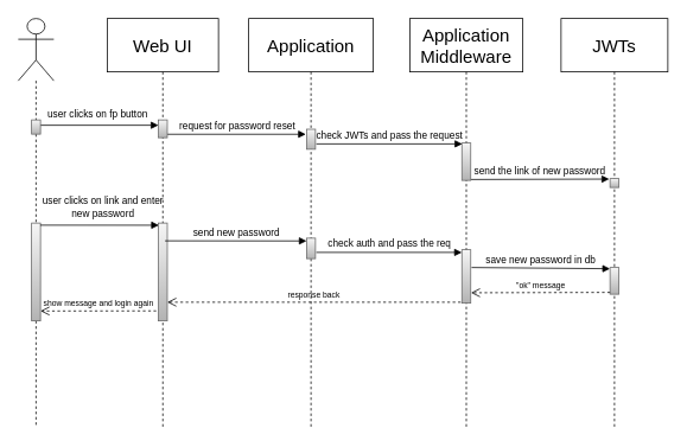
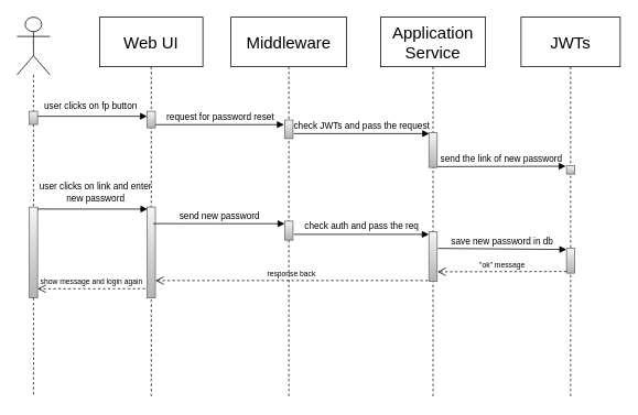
  <mxCell id="0" />
  <mxCell id="1" parent="0" />
  <mxCell id="2" value="" style="shape=umlLifeline;participant=umlActor;perimeter=lifelinePerimeter;whiteSpace=wrap;html=1;container=1;collapsible=0;recursiveResize=0;verticalAlign=top;spacingTop=36;outlineConnect=0;size=70;" vertex="1" parent="1"><mxGeometry x="20" y="20" width="40" height="460" as="geometry" /></mxCell>
  <mxCell id="3" value="" style="html=1;points=[];perimeter=orthogonalPerimeter;fillColor=#f5f5f5;gradientColor=#b3b3b3;strokeColor=#666666;" vertex="1" parent="2"><mxGeometry x="15" y="230" width="10" height="110" as="geometry" /></mxCell>
  <mxCell id="4" value="&lt;font style=&quot;font-size: 20px;&quot;&gt;Web UI&lt;/font&gt;" style="shape=umlLifeline;perimeter=lifelinePerimeter;whiteSpace=wrap;html=1;container=1;collapsible=0;recursiveResize=0;outlineConnect=0;size=60;" vertex="1" parent="1"><mxGeometry x="120" y="20" width="125" height="460" as="geometry" /></mxCell>
  <mxCell id="5" value="request for password reset" style="html=1;verticalAlign=bottom;endArrow=block;entryX=-0.084;entryY=0.029;entryDx=0;entryDy=0;entryPerimeter=0;labelBackgroundColor=none;" edge="1" parent="4" source="6"><mxGeometry width="80" relative="1" as="geometry"><mxPoint x="60" y="130" as="sourcePoint" /><mxPoint x="223.16" y="130.15" as="targetPoint" /></mxGeometry></mxCell>
  <mxCell id="6" value="" style="html=1;points=[];perimeter=orthogonalPerimeter;verticalAlign=middle;fillStyle=auto;rounded=0;glass=0;shadow=0;fillColor=#f5f5f5;gradientColor=#b3b3b3;strokeColor=#666666;" vertex="1" parent="4"><mxGeometry x="57.5" y="114" width="10" height="20" as="geometry" /></mxCell>
  <mxCell id="7" value="" style="html=1;points=[];perimeter=orthogonalPerimeter;fillColor=#f5f5f5;gradientColor=#b3b3b3;strokeColor=#666666;" vertex="1" parent="4"><mxGeometry x="57.5" y="230" width="10" height="110" as="geometry" /></mxCell>
- <mxCell id="8" value="&lt;font style=&quot;&quot;&gt;&lt;font style=&quot;font-size: 20px;&quot;&gt;Application&lt;/font&gt;&lt;br&gt;&lt;/font&gt;" style="shape=umlLifeline;perimeter=lifelinePerimeter;whiteSpace=wrap;html=1;container=1;collapsible=0;recursiveResize=0;outlineConnect=0;size=60;" vertex="1" parent="1"><mxGeometry x="279" y="20" width="140" height="460" as="geometry" /></mxCell>
+ <mxCell id="8" value="&lt;font style=&quot;&quot;&gt;&lt;font style=&quot;font-size: 20px;&quot;&gt;Middleware&lt;/font&gt;&lt;br&gt;&lt;/font&gt;" style="shape=umlLifeline;perimeter=lifelinePerimeter;whiteSpace=wrap;html=1;container=1;collapsible=0;recursiveResize=0;outlineConnect=0;size=60;" vertex="1" parent="1"><mxGeometry x="279" y="20" width="140" height="460" as="geometry" /></mxCell>
  <mxCell id="9" value="" style="html=1;points=[];perimeter=orthogonalPerimeter;fontSize=11;fillColor=#f5f5f5;gradientColor=#b3b3b3;strokeColor=#666666;" vertex="1" parent="8"><mxGeometry x="65" y="124.5" width="10" height="22.5" as="geometry" /></mxCell>
  <mxCell id="10" value="" style="html=1;points=[];perimeter=orthogonalPerimeter;fontSize=11;fillColor=#f5f5f5;gradientColor=#b3b3b3;strokeColor=#666666;" vertex="1" parent="8"><mxGeometry x="65" y="247" width="10" height="23" as="geometry" /></mxCell>
  <mxCell id="11" value="send new password" style="html=1;verticalAlign=bottom;endArrow=block;entryX=-0.084;entryY=0.029;entryDx=0;entryDy=0;entryPerimeter=0;labelBackgroundColor=none;" edge="1" parent="8"><mxGeometry width="80" relative="1" as="geometry"><mxPoint x="-94" y="250" as="sourcePoint" /><mxPoint x="65.0" y="250.15" as="targetPoint" /></mxGeometry></mxCell>
  <mxCell id="12" value="response back" style="html=1;verticalAlign=bottom;endArrow=open;dashed=1;endSize=8;labelBackgroundColor=none;fontSize=9;" edge="1" parent="8" target="7"><mxGeometry x="0.002" relative="1" as="geometry"><mxPoint x="238.2" y="319" as="sourcePoint" /><mxPoint x="76" y="319" as="targetPoint" /><mxPoint as="offset" /></mxGeometry></mxCell>
  <mxCell id="13" value="&lt;span style=&quot;font-size: 20px;&quot;&gt;JWTs&lt;br&gt;&lt;/span&gt;" style="shape=umlLifeline;perimeter=lifelinePerimeter;whiteSpace=wrap;html=1;container=1;collapsible=0;recursiveResize=0;outlineConnect=0;size=60;" vertex="1" parent="1"><mxGeometry x="630" y="20" width="120" height="460" as="geometry" /></mxCell>
  <mxCell id="14" value="&lt;font style=&quot;font-size: 11px;&quot;&gt;send the link of new password&lt;br&gt;&lt;/font&gt;" style="html=1;verticalAlign=bottom;endArrow=block;fontSize=14;labelBackgroundColor=none;entryX=-0.09;entryY=0.056;entryDx=0;entryDy=0;entryPerimeter=0;" edge="1" parent="13" target="15"><mxGeometry x="0.003" relative="1" as="geometry"><mxPoint x="-101.5" y="181" as="sourcePoint" /><mxPoint x="62.5" y="181" as="targetPoint" /><mxPoint as="offset" /></mxGeometry></mxCell>
  <mxCell id="15" value="" style="html=1;points=[];perimeter=orthogonalPerimeter;rounded=0;shadow=0;glass=0;sketch=0;fillStyle=auto;fontSize=14;fillColor=#f5f5f5;gradientColor=#b3b3b3;strokeColor=#666666;" vertex="1" parent="13"><mxGeometry x="55" y="180" width="10" height="10" as="geometry" /></mxCell>
  <mxCell id="16" value="&lt;font style=&quot;font-size: 11px;&quot;&gt;save new password in db&lt;br&gt;&lt;/font&gt;" style="html=1;verticalAlign=bottom;endArrow=block;fontSize=14;labelBackgroundColor=none;entryX=-0.09;entryY=0.056;entryDx=0;entryDy=0;entryPerimeter=0;" edge="1" parent="13"><mxGeometry x="0.003" relative="1" as="geometry"><mxPoint x="-100.6" y="280" as="sourcePoint" /><mxPoint x="55.0" y="281.352" as="targetPoint" /><mxPoint as="offset" /></mxGeometry></mxCell>
  <mxCell id="17" value="" style="html=1;points=[];perimeter=orthogonalPerimeter;rounded=0;shadow=0;glass=0;sketch=0;fillStyle=auto;fontSize=14;fillColor=#f5f5f5;gradientColor=#b3b3b3;strokeColor=#666666;" vertex="1" parent="13"><mxGeometry x="55" y="280" width="10" height="30" as="geometry" /></mxCell>
  <mxCell id="18" value="&lt;font style=&quot;font-size: 11px;&quot;&gt;user clicks on fp button&lt;/font&gt;" style="html=1;verticalAlign=bottom;endArrow=block;fontSize=22;labelBackgroundColor=none;" edge="1" parent="1" target="6"><mxGeometry width="80" relative="1" as="geometry"><mxPoint x="40" y="140" as="sourcePoint" /><mxPoint x="170" y="140" as="targetPoint" /><Array as="points" /><mxPoint as="offset" /></mxGeometry></mxCell>
- <mxCell id="19" value="&lt;font style=&quot;font-size: 20px;&quot;&gt;Application Middleware&lt;/font&gt;" style="shape=umlLifeline;perimeter=lifelinePerimeter;whiteSpace=wrap;html=1;container=1;collapsible=0;recursiveResize=0;outlineConnect=0;size=60;" vertex="1" parent="1"><mxGeometry x="460" y="20" width="127" height="460" as="geometry" /></mxCell>
+ <mxCell id="19" value="&lt;font style=&quot;font-size: 20px;&quot;&gt;Application Service&lt;/font&gt;" style="shape=umlLifeline;perimeter=lifelinePerimeter;whiteSpace=wrap;html=1;container=1;collapsible=0;recursiveResize=0;outlineConnect=0;size=60;" vertex="1" parent="1"><mxGeometry x="460" y="20" width="127" height="460" as="geometry" /></mxCell>
  <mxCell id="20" value="" style="html=1;points=[];perimeter=orthogonalPerimeter;rounded=0;shadow=0;glass=0;sketch=0;fillStyle=auto;fontSize=14;fillColor=#f5f5f5;gradientColor=#b3b3b3;strokeColor=#666666;" vertex="1" parent="19"><mxGeometry x="58.5" y="140" width="10" height="42" as="geometry" /></mxCell>
  <mxCell id="21" value="&lt;font style=&quot;font-size: 11px;&quot;&gt;check auth and pass the req&lt;br&gt;&lt;/font&gt;" style="html=1;verticalAlign=bottom;endArrow=block;fontSize=14;labelBackgroundColor=none;" edge="1" parent="19"><mxGeometry relative="1" as="geometry"><mxPoint x="-105" y="263" as="sourcePoint" /><mxPoint x="58.5" y="263" as="targetPoint" /></mxGeometry></mxCell>
  <mxCell id="22" value="" style="html=1;points=[];perimeter=orthogonalPerimeter;rounded=0;shadow=0;glass=0;sketch=0;fillStyle=auto;fontSize=14;fillColor=#f5f5f5;gradientColor=#b3b3b3;strokeColor=#666666;" vertex="1" parent="19"><mxGeometry x="58.5" y="260" width="10" height="60" as="geometry" /></mxCell>
  <mxCell id="23" value="" style="html=1;points=[];perimeter=orthogonalPerimeter;fillColor=#f5f5f5;gradientColor=#b3b3b3;strokeColor=#666666;" vertex="1" parent="1"><mxGeometry x="35" y="134" width="10" height="16" as="geometry" /></mxCell>
  <mxCell id="24" value="&lt;font style=&quot;font-size: 11px;&quot;&gt;check JWTs and pass the request&lt;br&gt;&lt;/font&gt;" style="html=1;verticalAlign=bottom;endArrow=block;fontSize=14;labelBackgroundColor=none;" edge="1" parent="1"><mxGeometry relative="1" as="geometry"><mxPoint x="355" y="161" as="sourcePoint" /><mxPoint x="519" y="161" as="targetPoint" /></mxGeometry></mxCell>
  <mxCell id="25" value="&lt;p style=&quot;line-height: 50%;&quot;&gt;&lt;span style=&quot;font-size: 11px;&quot;&gt;user clicks on link and enter&lt;/span&gt;&lt;br style=&quot;font-size: 11px;&quot;&gt;&lt;span style=&quot;font-size: 11px;&quot;&gt;new password&lt;/span&gt;&lt;br&gt;&lt;/p&gt;" style="html=1;verticalAlign=bottom;endArrow=block;fontSize=22;labelBackgroundColor=none;exitX=0.976;exitY=0.04;exitDx=0;exitDy=0;exitPerimeter=0;" edge="1" parent="1"><mxGeometry x="0.057" y="-18" width="80" relative="1" as="geometry"><mxPoint x="44.76" y="252.36" as="sourcePoint" /><mxPoint x="178" y="252.419" as="targetPoint" /><Array as="points" /><mxPoint as="offset" /></mxGeometry></mxCell>
  <mxCell id="26" value="&quot;ok&quot; message" style="html=1;verticalAlign=bottom;endArrow=open;dashed=1;endSize=8;labelBackgroundColor=none;fontSize=9;entryX=1.03;entryY=0.36;entryDx=0;entryDy=0;entryPerimeter=0;" edge="1" parent="1"><mxGeometry x="0.002" relative="1" as="geometry"><mxPoint x="685" y="328" as="sourcePoint" /><mxPoint x="528.8" y="328.4" as="targetPoint" /><mxPoint as="offset" /></mxGeometry></mxCell>
  <mxCell id="27" value="show message and login again" style="html=1;verticalAlign=bottom;endArrow=open;dashed=1;endSize=8;labelBackgroundColor=none;fontSize=9;entryX=0.75;entryY=0.468;entryDx=0;entryDy=0;entryPerimeter=0;exitX=-0.244;exitY=0.898;exitDx=0;exitDy=0;exitPerimeter=0;" edge="1" parent="1" source="7"><mxGeometry x="0.002" relative="1" as="geometry"><mxPoint x="377.2" y="349" as="sourcePoint" /><mxPoint x="45" y="348.92" as="targetPoint" /><mxPoint as="offset" /></mxGeometry></mxCell>
